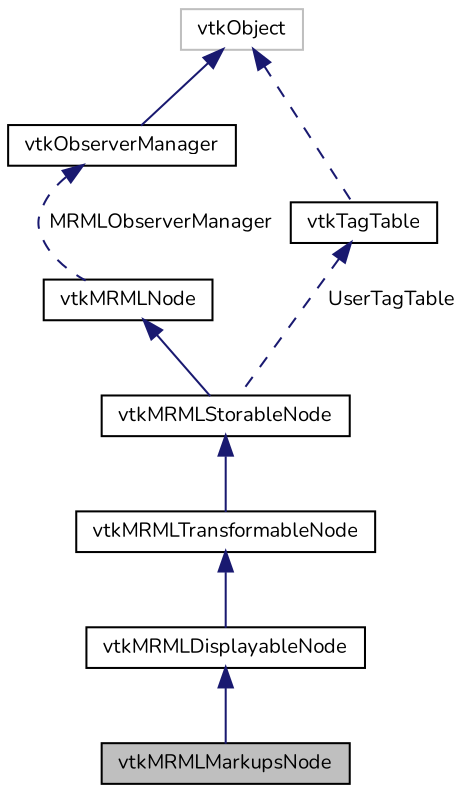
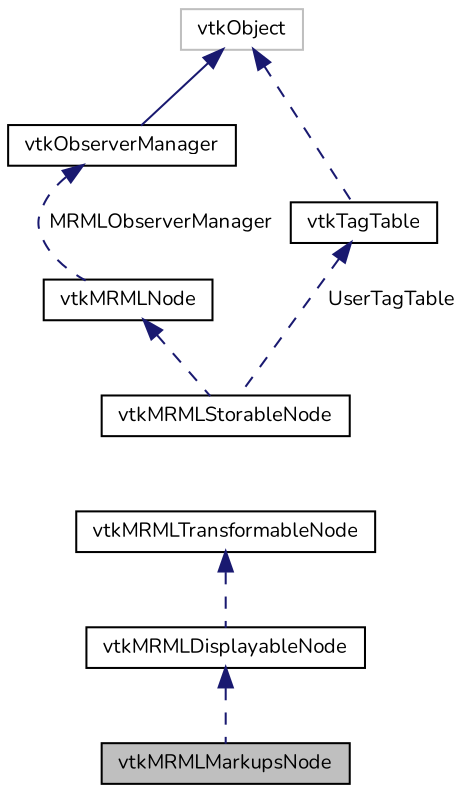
  digraph {
    fontname=Nunito
    node [color=black fontname=Nunito fontsize=10 shape=record]
    edge [color=midnightblue dir=back fontname=Nunito fontsize=10 labelfontname=Helvetica labelfontsize=10 style=solid]
    n1 [fillcolor=grey75 fontcolor=black height=0.2 label=vtkMRMLMarkupsNode style=filled width=0.4]
    n2 [height=0.2 label=vtkMRMLDisplayableNode width=0.4]
    n3 [height=0.2 label=vtkMRMLTransformableNode width=0.4]
    n4 [height=0.2 label=vtkMRMLStorableNode width=0.4]
    n5 [height=0.2 label=vtkMRMLNode width=0.4]
    n6 [color=grey75 height=0.2 label=vtkObject width=0.4]
    n7 [height=0.2 label=vtkObserverManager width=0.4]
    n8 [height=0.2 label=vtkTagTable width=0.4]
-   n2 -> n1
-   n3 -> n2
-   n4 -> n3
-   n5 -> n4
+   n2 -> n1 [style=dashed]
+   n3 -> n2 [style=dashed]
+   n5 -> n4 [style=dashed]
    n6 -> n7
    n6 -> n8 [style=dashed]
    n7 -> n5 [label=" MRMLObserverManager" style=dashed]
    n8 -> n4 [label=" UserTagTable" style=dashed]
  }
